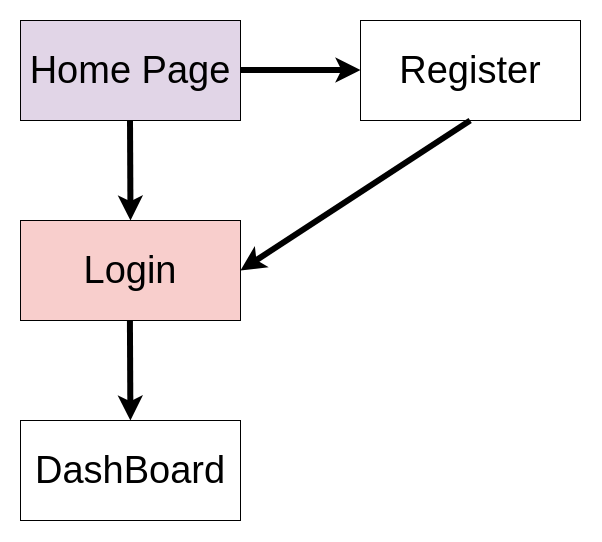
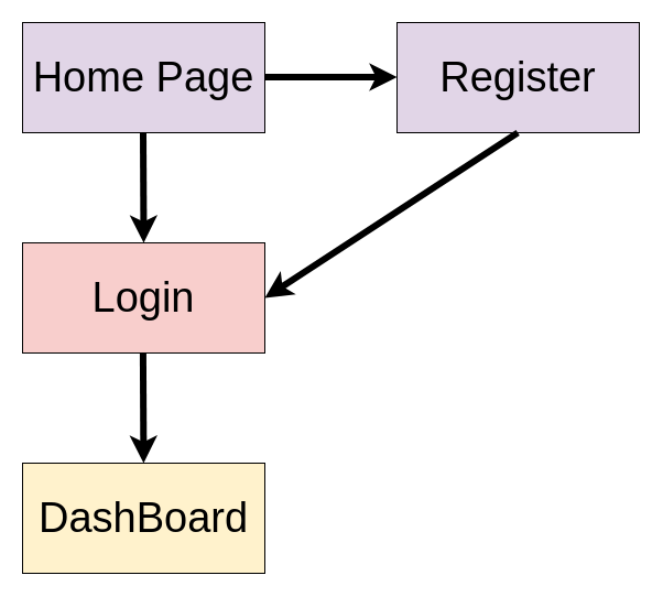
  <mxCell id="0" />
  <mxCell id="1" parent="0" />
  <mxCell id="2" value="&lt;font style=&quot;font-size: 38px;&quot;&gt;Home Page&lt;/font&gt;" style="rounded=0;whiteSpace=wrap;html=1;fillColor=#e1d5e7;" vertex="1" parent="1"><mxGeometry x="20" y="20" width="220" height="100" as="geometry" /></mxCell>
  <mxCell id="3" value="" style="endArrow=classic;html=1;rounded=0;strokeWidth=6;" edge="1" parent="1"><mxGeometry width="50" height="50" relative="1" as="geometry"><mxPoint x="240" y="69.5" as="sourcePoint" /><mxPoint x="360" y="69.5" as="targetPoint" /></mxGeometry></mxCell>
- <mxCell id="4" value="&lt;span style=&quot;font-size: 38px;&quot;&gt;Register&lt;/span&gt;" style="rounded=0;whiteSpace=wrap;html=1;" vertex="1" parent="1"><mxGeometry x="360" y="20" width="220" height="100" as="geometry" /></mxCell>
+ <mxCell id="4" value="&lt;span style=&quot;font-size: 38px;&quot;&gt;Register&lt;/span&gt;" style="rounded=0;whiteSpace=wrap;html=1;fillColor=#e1d5e7;" vertex="1" parent="1"><mxGeometry x="360" y="20" width="220" height="100" as="geometry" /></mxCell>
  <mxCell id="5" value="&lt;span style=&quot;font-size: 38px;&quot;&gt;Login&lt;/span&gt;" style="rounded=0;whiteSpace=wrap;html=1;fillColor=#f8cecc;" vertex="1" parent="1"><mxGeometry x="20" y="220" width="220" height="100" as="geometry" /></mxCell>
  <mxCell id="6" value="" style="endArrow=classic;html=1;rounded=0;strokeWidth=6;entryX=0.5;entryY=0;entryDx=0;entryDy=0;" edge="1" parent="1" target="5"><mxGeometry width="50" height="50" relative="1" as="geometry"><mxPoint x="129.5" y="120" as="sourcePoint" /><mxPoint x="129.5" y="160" as="targetPoint" /></mxGeometry></mxCell>
  <mxCell id="7" value="" style="endArrow=classic;html=1;rounded=0;strokeWidth=6;entryX=1;entryY=0.5;entryDx=0;entryDy=0;" edge="1" parent="1" target="5"><mxGeometry width="50" height="50" relative="1" as="geometry"><mxPoint x="469.66" y="120" as="sourcePoint" /><mxPoint x="470" y="289" as="targetPoint" /></mxGeometry></mxCell>
  <mxCell id="8" value="" style="endArrow=classic;html=1;rounded=0;strokeWidth=6;entryX=0.5;entryY=0;entryDx=0;entryDy=0;" edge="1" parent="1"><mxGeometry width="50" height="50" relative="1" as="geometry"><mxPoint x="129.41" y="320" as="sourcePoint" /><mxPoint x="129.91" y="420" as="targetPoint" /></mxGeometry></mxCell>
- <mxCell id="9" value="&lt;span style=&quot;font-size: 38px;&quot;&gt;DashBoard&lt;/span&gt;" style="rounded=0;whiteSpace=wrap;html=1;" vertex="1" parent="1"><mxGeometry x="20" y="420" width="220" height="100" as="geometry" /></mxCell>
+ <mxCell id="9" value="&lt;span style=&quot;font-size: 38px;&quot;&gt;DashBoard&lt;/span&gt;" style="rounded=0;whiteSpace=wrap;html=1;fillColor=#fff2cc;" vertex="1" parent="1"><mxGeometry x="20" y="420" width="220" height="100" as="geometry" /></mxCell>
